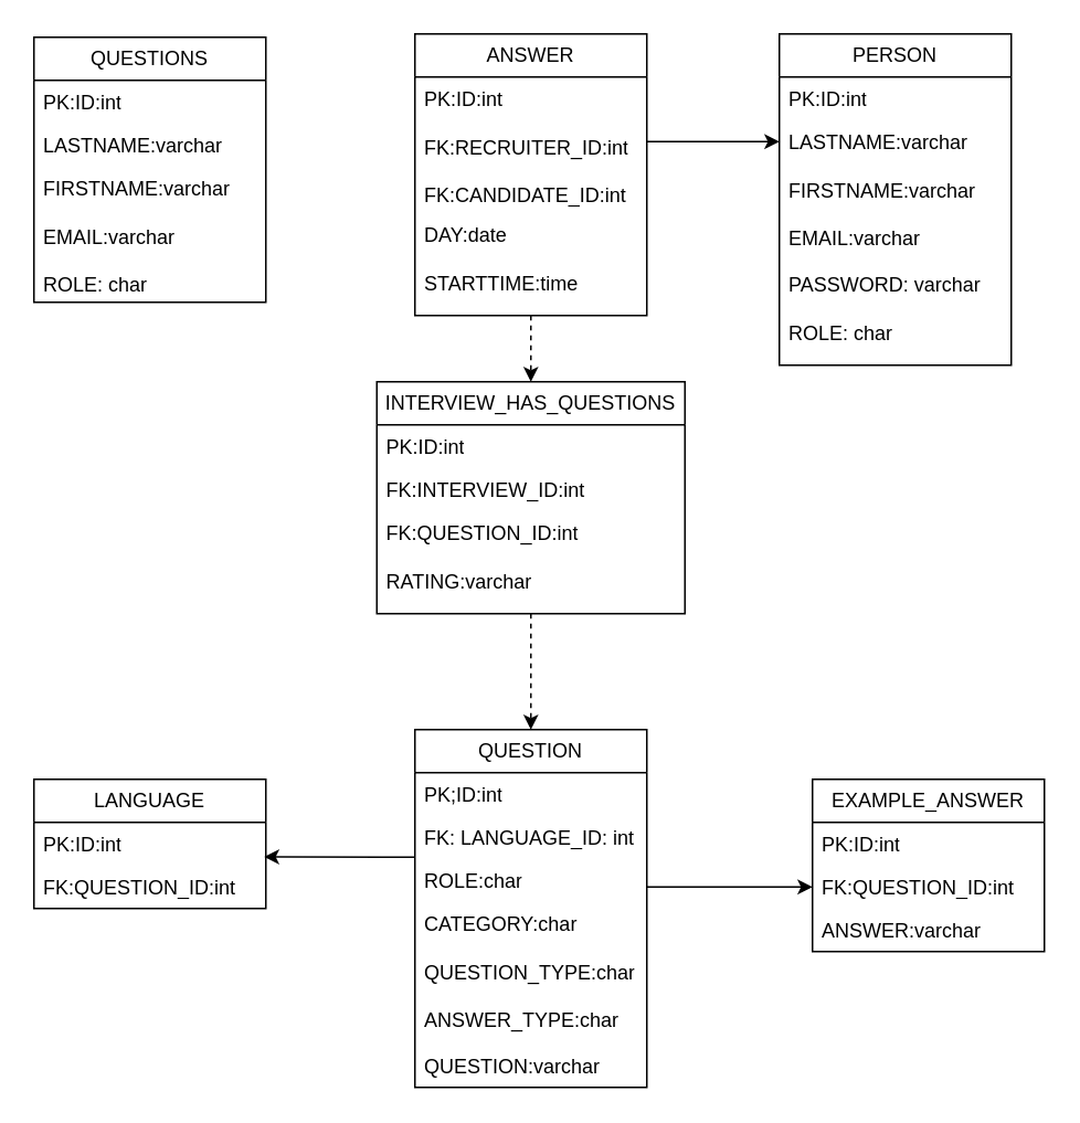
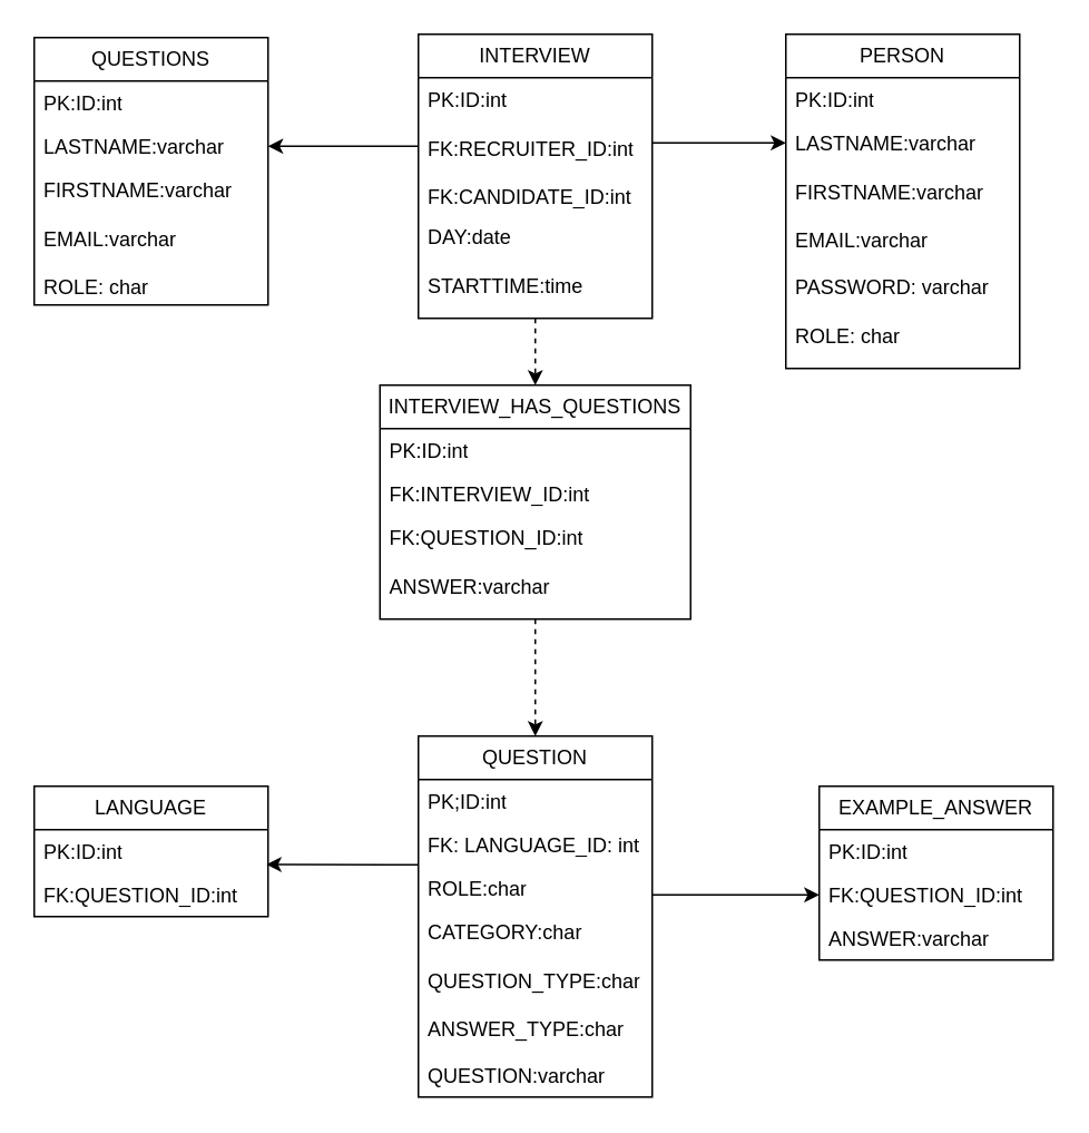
  <mxCell id="0" />
  <mxCell id="1" parent="0" />
  <mxCell id="2" style="edgeStyle=orthogonalEdgeStyle;rounded=0;orthogonalLoop=1;jettySize=auto;html=1;entryX=0.5;entryY=0;entryDx=0;entryDy=0;dashed=1;" edge="1" parent="1" source="3" target="11"><mxGeometry relative="1" as="geometry" /></mxCell>
- <mxCell id="3" value="ANSWER" style="swimlane;fontStyle=0;childLayout=stackLayout;horizontal=1;startSize=26;fillColor=none;horizontalStack=0;resizeParent=1;resizeParentMax=0;resizeLast=0;collapsible=1;marginBottom=0;whiteSpace=wrap;html=1;" vertex="1" parent="1"><mxGeometry x="250" y="20" width="140" height="170" as="geometry" /></mxCell>
+ <mxCell id="3" value="INTERVIEW" style="swimlane;fontStyle=0;childLayout=stackLayout;horizontal=1;startSize=26;fillColor=none;horizontalStack=0;resizeParent=1;resizeParentMax=0;resizeLast=0;collapsible=1;marginBottom=0;whiteSpace=wrap;html=1;" vertex="1" parent="1"><mxGeometry x="250" y="20" width="140" height="170" as="geometry" /></mxCell>
  <mxCell id="4" value="PK:ID:int&lt;br&gt;&lt;br&gt;FK:RECRUITER_ID:int&lt;br&gt;&lt;br&gt;FK:CANDIDATE_ID:int" style="text;strokeColor=none;fillColor=none;align=left;verticalAlign=top;spacingLeft=4;spacingRight=4;overflow=hidden;rotatable=0;points=[[0,0.5],[1,0.5]];portConstraint=eastwest;whiteSpace=wrap;html=1;" vertex="1" parent="3"><mxGeometry y="26" width="140" height="82" as="geometry" /></mxCell>
  <mxCell id="5" value="DAY:date&lt;br&gt;&lt;br&gt;STARTTIME:time&lt;br&gt;&lt;br&gt;" style="text;strokeColor=none;fillColor=none;align=left;verticalAlign=top;spacingLeft=4;spacingRight=4;overflow=hidden;rotatable=0;points=[[0,0.5],[1,0.5]];portConstraint=eastwest;whiteSpace=wrap;html=1;" vertex="1" parent="3"><mxGeometry y="108" width="140" height="62" as="geometry" /></mxCell>
  <mxCell id="6" value="PERSON" style="swimlane;fontStyle=0;childLayout=stackLayout;horizontal=1;startSize=26;fillColor=none;horizontalStack=0;resizeParent=1;resizeParentMax=0;resizeLast=0;collapsible=1;marginBottom=0;whiteSpace=wrap;html=1;" vertex="1" parent="1"><mxGeometry x="470" y="20" width="140" height="200" as="geometry" /></mxCell>
  <mxCell id="7" value="PK:ID:int" style="text;strokeColor=none;fillColor=none;align=left;verticalAlign=top;spacingLeft=4;spacingRight=4;overflow=hidden;rotatable=0;points=[[0,0.5],[1,0.5]];portConstraint=eastwest;whiteSpace=wrap;html=1;" vertex="1" parent="6"><mxGeometry y="26" width="140" height="26" as="geometry" /></mxCell>
  <mxCell id="8" value="LASTNAME:varchar&lt;br&gt;&lt;br&gt;FIRSTNAME:varchar&lt;br&gt;&lt;br&gt;EMAIL:varchar&lt;br&gt;&lt;br&gt;PASSWORD: varchar&lt;br&gt;&lt;br&gt;ROLE: char" style="text;strokeColor=none;fillColor=none;align=left;verticalAlign=top;spacingLeft=4;spacingRight=4;overflow=hidden;rotatable=0;points=[[0,0.5],[1,0.5]];portConstraint=eastwest;whiteSpace=wrap;html=1;" vertex="1" parent="6"><mxGeometry y="52" width="140" height="148" as="geometry" /></mxCell>
  <mxCell id="9" style="edgeStyle=orthogonalEdgeStyle;rounded=0;orthogonalLoop=1;jettySize=auto;html=1;exitX=1;exitY=0.5;exitDx=0;exitDy=0;entryX=0;entryY=0.5;entryDx=0;entryDy=0;" edge="1" parent="1"><mxGeometry relative="1" as="geometry"><mxPoint x="390" y="85" as="sourcePoint" /><mxPoint x="470" y="85" as="targetPoint" /></mxGeometry></mxCell>
  <mxCell id="10" style="edgeStyle=orthogonalEdgeStyle;rounded=0;orthogonalLoop=1;jettySize=auto;html=1;entryX=0.5;entryY=0;entryDx=0;entryDy=0;dashed=1;" edge="1" parent="1" source="11" target="16"><mxGeometry relative="1" as="geometry" /></mxCell>
  <mxCell id="11" value="INTERVIEW_HAS_QUESTIONS" style="swimlane;fontStyle=0;childLayout=stackLayout;horizontal=1;startSize=26;fillColor=none;horizontalStack=0;resizeParent=1;resizeParentMax=0;resizeLast=0;collapsible=1;marginBottom=0;whiteSpace=wrap;html=1;" vertex="1" parent="1"><mxGeometry x="227" y="230" width="186" height="140" as="geometry" /></mxCell>
  <mxCell id="12" value="PK:ID:int" style="text;strokeColor=none;fillColor=none;align=left;verticalAlign=top;spacingLeft=4;spacingRight=4;overflow=hidden;rotatable=0;points=[[0,0.5],[1,0.5]];portConstraint=eastwest;whiteSpace=wrap;html=1;" vertex="1" parent="11"><mxGeometry y="26" width="186" height="26" as="geometry" /></mxCell>
  <mxCell id="13" value="FK:INTERVIEW_ID:int" style="text;strokeColor=none;fillColor=none;align=left;verticalAlign=top;spacingLeft=4;spacingRight=4;overflow=hidden;rotatable=0;points=[[0,0.5],[1,0.5]];portConstraint=eastwest;whiteSpace=wrap;html=1;" vertex="1" parent="11"><mxGeometry y="52" width="186" height="26" as="geometry" /></mxCell>
- <mxCell id="14" value="FK:QUESTION_ID:int&lt;br&gt;&lt;br&gt;RATING:varchar" style="text;strokeColor=none;fillColor=none;align=left;verticalAlign=top;spacingLeft=4;spacingRight=4;overflow=hidden;rotatable=0;points=[[0,0.5],[1,0.5]];portConstraint=eastwest;whiteSpace=wrap;html=1;" vertex="1" parent="11"><mxGeometry y="78" width="186" height="62" as="geometry" /></mxCell>
+ <mxCell id="14" value="FK:QUESTION_ID:int&lt;br&gt;&lt;br&gt;ANSWER:varchar" style="text;strokeColor=none;fillColor=none;align=left;verticalAlign=top;spacingLeft=4;spacingRight=4;overflow=hidden;rotatable=0;points=[[0,0.5],[1,0.5]];portConstraint=eastwest;whiteSpace=wrap;html=1;" vertex="1" parent="11"><mxGeometry y="78" width="186" height="62" as="geometry" /></mxCell>
  <mxCell id="15" style="edgeStyle=orthogonalEdgeStyle;rounded=0;orthogonalLoop=1;jettySize=auto;html=1;entryX=0;entryY=0.5;entryDx=0;entryDy=0;" edge="1" parent="1" source="16" target="23"><mxGeometry relative="1" as="geometry"><Array as="points"><mxPoint x="410" y="535" /><mxPoint x="410" y="535" /></Array></mxGeometry></mxCell>
  <mxCell id="16" value="QUESTION" style="swimlane;fontStyle=0;childLayout=stackLayout;horizontal=1;startSize=26;fillColor=none;horizontalStack=0;resizeParent=1;resizeParentMax=0;resizeLast=0;collapsible=1;marginBottom=0;whiteSpace=wrap;html=1;" vertex="1" parent="1"><mxGeometry x="250" y="440" width="140" height="216" as="geometry" /></mxCell>
  <mxCell id="17" value="PK;ID:int" style="text;strokeColor=none;fillColor=none;align=left;verticalAlign=top;spacingLeft=4;spacingRight=4;overflow=hidden;rotatable=0;points=[[0,0.5],[1,0.5]];portConstraint=eastwest;whiteSpace=wrap;html=1;" vertex="1" parent="16"><mxGeometry y="26" width="140" height="26" as="geometry" /></mxCell>
  <mxCell id="18" value="FK: LANGUAGE_ID: int" style="text;strokeColor=none;fillColor=none;align=left;verticalAlign=top;spacingLeft=4;spacingRight=4;overflow=hidden;rotatable=0;points=[[0,0.5],[1,0.5]];portConstraint=eastwest;whiteSpace=wrap;html=1;" vertex="1" parent="16"><mxGeometry y="52" width="140" height="26" as="geometry" /></mxCell>
  <mxCell id="19" value="ROLE:char" style="text;strokeColor=none;fillColor=none;align=left;verticalAlign=top;spacingLeft=4;spacingRight=4;overflow=hidden;rotatable=0;points=[[0,0.5],[1,0.5]];portConstraint=eastwest;whiteSpace=wrap;html=1;" vertex="1" parent="16"><mxGeometry y="78" width="140" height="26" as="geometry" /></mxCell>
  <mxCell id="20" value="CATEGORY:char&lt;br&gt;&lt;br&gt;QUESTION_TYPE:char&lt;br&gt;&lt;br&gt;ANSWER_TYPE:char&lt;br&gt;&lt;br&gt;QUESTION:varchar" style="text;strokeColor=none;fillColor=none;align=left;verticalAlign=top;spacingLeft=4;spacingRight=4;overflow=hidden;rotatable=0;points=[[0,0.5],[1,0.5]];portConstraint=eastwest;whiteSpace=wrap;html=1;" vertex="1" parent="16"><mxGeometry y="104" width="140" height="112" as="geometry" /></mxCell>
  <mxCell id="21" value="EXAMPLE_ANSWER" style="swimlane;fontStyle=0;childLayout=stackLayout;horizontal=1;startSize=26;fillColor=none;horizontalStack=0;resizeParent=1;resizeParentMax=0;resizeLast=0;collapsible=1;marginBottom=0;whiteSpace=wrap;html=1;" vertex="1" parent="1"><mxGeometry x="490" y="470" width="140" height="104" as="geometry" /></mxCell>
  <mxCell id="22" value="PK:ID:int" style="text;strokeColor=none;fillColor=none;align=left;verticalAlign=top;spacingLeft=4;spacingRight=4;overflow=hidden;rotatable=0;points=[[0,0.5],[1,0.5]];portConstraint=eastwest;whiteSpace=wrap;html=1;" vertex="1" parent="21"><mxGeometry y="26" width="140" height="26" as="geometry" /></mxCell>
  <mxCell id="23" value="FK:QUESTION_ID:int" style="text;strokeColor=none;fillColor=none;align=left;verticalAlign=top;spacingLeft=4;spacingRight=4;overflow=hidden;rotatable=0;points=[[0,0.5],[1,0.5]];portConstraint=eastwest;whiteSpace=wrap;html=1;" vertex="1" parent="21"><mxGeometry y="52" width="140" height="26" as="geometry" /></mxCell>
  <mxCell id="24" value="ANSWER:varchar" style="text;strokeColor=none;fillColor=none;align=left;verticalAlign=top;spacingLeft=4;spacingRight=4;overflow=hidden;rotatable=0;points=[[0,0.5],[1,0.5]];portConstraint=eastwest;whiteSpace=wrap;html=1;" vertex="1" parent="21"><mxGeometry y="78" width="140" height="26" as="geometry" /></mxCell>
  <mxCell id="25" value="QUESTIONS" style="swimlane;fontStyle=0;childLayout=stackLayout;horizontal=1;startSize=26;fillColor=none;horizontalStack=0;resizeParent=1;resizeParentMax=0;resizeLast=0;collapsible=1;marginBottom=0;whiteSpace=wrap;html=1;" vertex="1" parent="1"><mxGeometry x="20" y="22" width="140" height="160" as="geometry" /></mxCell>
  <mxCell id="26" value="PK:ID:int" style="text;strokeColor=none;fillColor=none;align=left;verticalAlign=top;spacingLeft=4;spacingRight=4;overflow=hidden;rotatable=0;points=[[0,0.5],[1,0.5]];portConstraint=eastwest;whiteSpace=wrap;html=1;" vertex="1" parent="25"><mxGeometry y="26" width="140" height="26" as="geometry" /></mxCell>
  <mxCell id="27" value="LASTNAME:varchar" style="text;strokeColor=none;fillColor=none;align=left;verticalAlign=top;spacingLeft=4;spacingRight=4;overflow=hidden;rotatable=0;points=[[0,0.5],[1,0.5]];portConstraint=eastwest;whiteSpace=wrap;html=1;" vertex="1" parent="25"><mxGeometry y="52" width="140" height="26" as="geometry" /></mxCell>
  <mxCell id="28" value="FIRSTNAME:varchar&lt;br&gt;&lt;br&gt;EMAIL:varchar&lt;br&gt;&lt;br&gt;ROLE: char" style="text;strokeColor=none;fillColor=none;align=left;verticalAlign=top;spacingLeft=4;spacingRight=4;overflow=hidden;rotatable=0;points=[[0,0.5],[1,0.5]];portConstraint=eastwest;whiteSpace=wrap;html=1;" vertex="1" parent="25"><mxGeometry y="78" width="140" height="82" as="geometry" /></mxCell>
+ <mxCell id="29" style="edgeStyle=orthogonalEdgeStyle;rounded=0;orthogonalLoop=1;jettySize=auto;html=1;entryX=1;entryY=0.5;entryDx=0;entryDy=0;" edge="1" parent="1" source="4" target="27"><mxGeometry relative="1" as="geometry" /></mxCell>
  <mxCell id="30" value="LANGUAGE" style="swimlane;fontStyle=0;childLayout=stackLayout;horizontal=1;startSize=26;fillColor=none;horizontalStack=0;resizeParent=1;resizeParentMax=0;resizeLast=0;collapsible=1;marginBottom=0;whiteSpace=wrap;html=1;" vertex="1" parent="1"><mxGeometry x="20" y="470" width="140" height="78" as="geometry" /></mxCell>
  <mxCell id="31" value="PK:ID:int" style="text;strokeColor=none;fillColor=none;align=left;verticalAlign=top;spacingLeft=4;spacingRight=4;overflow=hidden;rotatable=0;points=[[0,0.5],[1,0.5]];portConstraint=eastwest;whiteSpace=wrap;html=1;" vertex="1" parent="30"><mxGeometry y="26" width="140" height="26" as="geometry" /></mxCell>
  <mxCell id="32" value="FK:QUESTION_ID:int" style="text;strokeColor=none;fillColor=none;align=left;verticalAlign=top;spacingLeft=4;spacingRight=4;overflow=hidden;rotatable=0;points=[[0,0.5],[1,0.5]];portConstraint=eastwest;whiteSpace=wrap;html=1;" vertex="1" parent="30"><mxGeometry y="52" width="140" height="26" as="geometry" /></mxCell>
  <mxCell id="33" style="edgeStyle=orthogonalEdgeStyle;rounded=0;orthogonalLoop=1;jettySize=auto;html=1;entryX=0.993;entryY=0.8;entryDx=0;entryDy=0;entryPerimeter=0;" edge="1" parent="1" source="18" target="31"><mxGeometry relative="1" as="geometry"><Array as="points"><mxPoint x="230" y="517" /><mxPoint x="230" y="517" /></Array></mxGeometry></mxCell>
